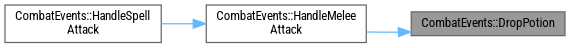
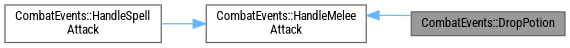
  digraph {
    fontname="Roboto Condensed"
    rankdir=RL
    node [color=grey40 fillcolor=white fontname="Roboto Condensed" fontsize=10 shape=box style=filled]
    edge [color=steelblue1 dir=back fontname="Roboto Condensed" fontsize=10 labelfontname=Helvetica labelfontsize=10 style=solid]
    n1 [color=gray40 fillcolor=grey60 fontcolor=black height=0.2 label="CombatEvents::DropPotion" width=0.4]
    n2 [height=0.2 label="CombatEvents::HandleMelee\lAttack" width=0.4]
    n3 [height=0.2 label="CombatEvents::HandleSpell\lAttack" width=0.4]
-   n1 -> n2
+   n2 -> n1
    n2 -> n3
  }
